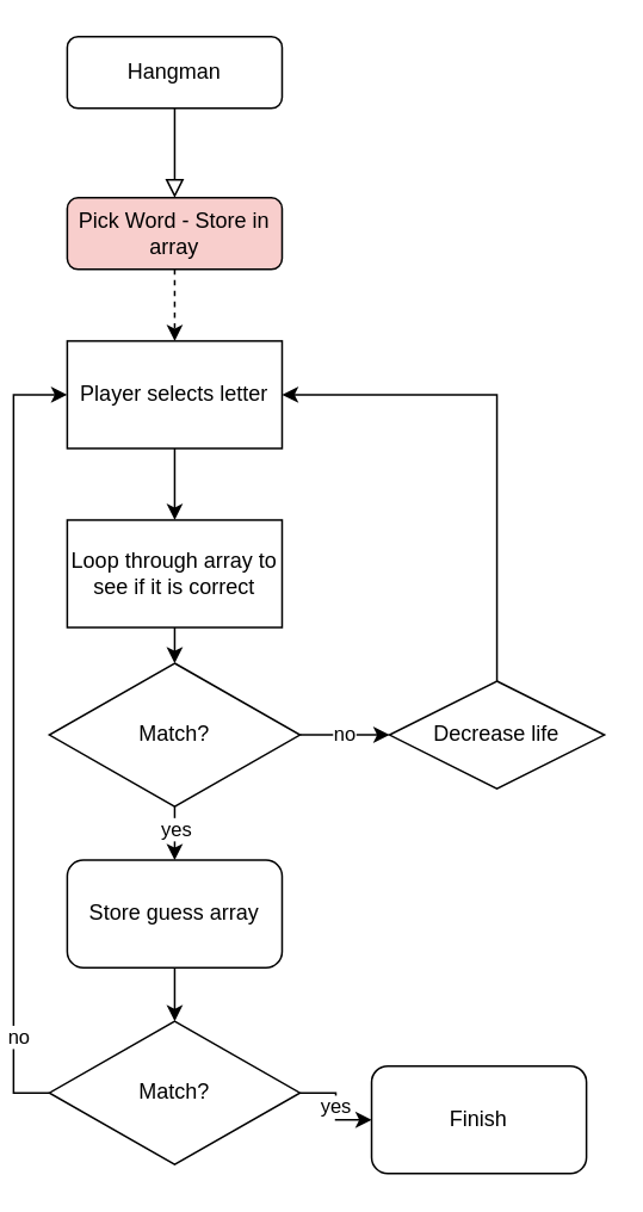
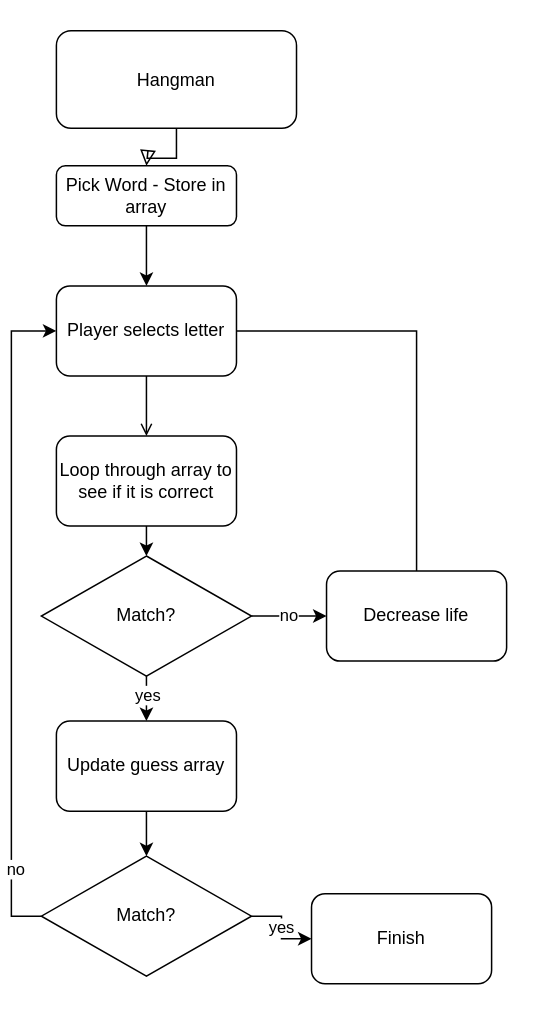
  <mxCell id="0" />
  <mxCell id="1" parent="0" />
  <mxCell id="2" value="" style="rounded=0;html=1;jettySize=auto;orthogonalLoop=1;fontSize=11;endArrow=block;endFill=0;endSize=8;strokeWidth=1;shadow=0;labelBackgroundColor=none;edgeStyle=orthogonalEdgeStyle;" parent="1" source="3" edge="1"><mxGeometry relative="1" as="geometry"><mxPoint x="90" y="110" as="targetPoint" /></mxGeometry></mxCell>
- <mxCell id="3" value="Hangman" style="rounded=1;whiteSpace=wrap;html=1;fontSize=12;glass=0;strokeWidth=1;shadow=0;" parent="1" vertex="1"><mxGeometry x="30" y="20" width="120" height="40" as="geometry" /></mxCell>
- <mxCell id="4" style="edgeStyle=orthogonalEdgeStyle;rounded=0;orthogonalLoop=1;jettySize=auto;html=1;exitX=0.5;exitY=1;exitDx=0;exitDy=0;entryX=0.5;entryY=0;entryDx=0;entryDy=0;dashed=1;" edge="1" parent="1" source="5" target="7"><mxGeometry relative="1" as="geometry" /></mxCell>
- <mxCell id="5" value="Pick Word - Store in array" style="rounded=1;whiteSpace=wrap;html=1;fontSize=12;glass=0;strokeWidth=1;shadow=0;fillColor=#f8cecc;" parent="1" vertex="1"><mxGeometry x="30" y="110" width="120" height="40" as="geometry" /></mxCell>
- <mxCell id="6" style="edgeStyle=orthogonalEdgeStyle;rounded=0;orthogonalLoop=1;jettySize=auto;html=1;exitX=0.5;exitY=1;exitDx=0;exitDy=0;entryX=0.5;entryY=0;entryDx=0;entryDy=0;" edge="1" parent="1" source="7" target="9"><mxGeometry relative="1" as="geometry" /></mxCell>
- <mxCell id="7" value="Player selects letter" style="whiteSpace=wrap;html=1;rounded=0;" vertex="1" parent="1"><mxGeometry x="30" y="190" width="120" height="60" as="geometry" /></mxCell>
+ <mxCell id="3" value="Hangman" style="rounded=1;whiteSpace=wrap;html=1;fontSize=12;glass=0;strokeWidth=1;shadow=0;" parent="1" vertex="1"><mxGeometry x="30" y="20" width="160" height="65" as="geometry" /></mxCell>
+ <mxCell id="4" style="edgeStyle=orthogonalEdgeStyle;rounded=0;orthogonalLoop=1;jettySize=auto;html=1;exitX=0.5;exitY=1;exitDx=0;exitDy=0;entryX=0.5;entryY=0;entryDx=0;entryDy=0;" edge="1" parent="1" source="5" target="7"><mxGeometry relative="1" as="geometry" /></mxCell>
+ <mxCell id="5" value="Pick Word - Store in array" style="rounded=1;whiteSpace=wrap;html=1;fontSize=12;glass=0;strokeWidth=1;shadow=0;" parent="1" vertex="1"><mxGeometry x="30" y="110" width="120" height="40" as="geometry" /></mxCell>
+ <mxCell id="6" style="edgeStyle=orthogonalEdgeStyle;rounded=0;orthogonalLoop=1;jettySize=auto;html=1;exitX=0.5;exitY=1;exitDx=0;exitDy=0;entryX=0.5;entryY=0;entryDx=0;entryDy=0;endArrow=open;" edge="1" parent="1" source="7" target="9"><mxGeometry relative="1" as="geometry" /></mxCell>
+ <mxCell id="7" value="Player selects letter" style="rounded=1;whiteSpace=wrap;html=1;" vertex="1" parent="1"><mxGeometry x="30" y="190" width="120" height="60" as="geometry" /></mxCell>
  <mxCell id="8" style="edgeStyle=orthogonalEdgeStyle;rounded=0;orthogonalLoop=1;jettySize=auto;html=1;exitX=0.5;exitY=1;exitDx=0;exitDy=0;entryX=0.5;entryY=0;entryDx=0;entryDy=0;" edge="1" parent="1" source="9" target="13"><mxGeometry relative="1" as="geometry" /></mxCell>
- <mxCell id="9" value="Loop through array to see if it is correct" style="whiteSpace=wrap;html=1;rounded=0;" vertex="1" parent="1"><mxGeometry x="30" y="290" width="120" height="60" as="geometry" /></mxCell>
+ <mxCell id="9" value="Loop through array to see if it is correct" style="rounded=1;whiteSpace=wrap;html=1;" vertex="1" parent="1"><mxGeometry x="30" y="290" width="120" height="60" as="geometry" /></mxCell>
  <mxCell id="10" value="no" style="edgeStyle=orthogonalEdgeStyle;rounded=0;orthogonalLoop=1;jettySize=auto;html=1;exitX=1;exitY=0.5;exitDx=0;exitDy=0;entryX=0;entryY=0.5;entryDx=0;entryDy=0;" edge="1" parent="1" source="13" target="17"><mxGeometry relative="1" as="geometry" /></mxCell>
  <mxCell id="11" style="edgeStyle=orthogonalEdgeStyle;rounded=0;orthogonalLoop=1;jettySize=auto;html=1;exitX=0.5;exitY=1;exitDx=0;exitDy=0;entryX=0.5;entryY=0;entryDx=0;entryDy=0;" edge="1" parent="1" source="13" target="15"><mxGeometry relative="1" as="geometry" /></mxCell>
  <mxCell id="12" value="yes" style="edgeLabel;html=1;align=center;verticalAlign=middle;resizable=0;points=[];" vertex="1" connectable="0" parent="11"><mxGeometry x="-0.2" relative="1" as="geometry"><mxPoint as="offset" /></mxGeometry></mxCell>
  <mxCell id="13" value="Match?" style="rhombus;whiteSpace=wrap;html=1;" vertex="1" parent="1"><mxGeometry x="20" y="370" width="140" height="80" as="geometry" /></mxCell>
  <mxCell id="14" style="edgeStyle=orthogonalEdgeStyle;rounded=0;orthogonalLoop=1;jettySize=auto;html=1;exitX=0.5;exitY=1;exitDx=0;exitDy=0;entryX=0.5;entryY=0;entryDx=0;entryDy=0;" edge="1" parent="1" source="15"><mxGeometry relative="1" as="geometry"><mxPoint x="90" y="570" as="targetPoint" /></mxGeometry></mxCell>
- <mxCell id="15" value="Store guess array" style="rounded=1;whiteSpace=wrap;html=1;" vertex="1" parent="1"><mxGeometry x="30" y="480" width="120" height="60" as="geometry" /></mxCell>
- <mxCell id="16" style="edgeStyle=orthogonalEdgeStyle;rounded=0;orthogonalLoop=1;jettySize=auto;html=1;exitX=0.5;exitY=0;exitDx=0;exitDy=0;entryX=1;entryY=0.5;entryDx=0;entryDy=0;" edge="1" parent="1" source="17" target="7"><mxGeometry relative="1" as="geometry" /></mxCell>
- <mxCell id="17" value="Decrease life" style="rhombus;whiteSpace=wrap;html=1;" vertex="1" parent="1"><mxGeometry x="210" y="380" width="120" height="60" as="geometry" /></mxCell>
+ <mxCell id="15" value="Update guess array" style="rounded=1;whiteSpace=wrap;html=1;" vertex="1" parent="1"><mxGeometry x="30" y="480" width="120" height="60" as="geometry" /></mxCell>
+ <mxCell id="16" style="edgeStyle=orthogonalEdgeStyle;rounded=0;orthogonalLoop=1;jettySize=auto;html=1;exitX=0.5;exitY=0;exitDx=0;exitDy=0;entryX=1;entryY=0.5;entryDx=0;entryDy=0;endArrow=none;" edge="1" parent="1" source="17" target="7"><mxGeometry relative="1" as="geometry" /></mxCell>
+ <mxCell id="17" value="Decrease life" style="rounded=1;whiteSpace=wrap;html=1;" vertex="1" parent="1"><mxGeometry x="210" y="380" width="120" height="60" as="geometry" /></mxCell>
  <mxCell id="18" value="Finish" style="rounded=1;whiteSpace=wrap;html=1;" vertex="1" parent="1"><mxGeometry x="200" y="595" width="120" height="60" as="geometry" /></mxCell>
  <mxCell id="19" style="edgeStyle=orthogonalEdgeStyle;rounded=0;orthogonalLoop=1;jettySize=auto;html=1;exitX=0;exitY=0.5;exitDx=0;exitDy=0;entryX=0;entryY=0.5;entryDx=0;entryDy=0;" edge="1" parent="1" source="22" target="7"><mxGeometry relative="1" as="geometry" /></mxCell>
  <mxCell id="20" value="no" style="edgeLabel;html=1;align=center;verticalAlign=middle;resizable=0;points=[];" vertex="1" connectable="0" parent="19"><mxGeometry x="-0.764" y="-2" relative="1" as="geometry"><mxPoint as="offset" /></mxGeometry></mxCell>
  <mxCell id="21" value="yes" style="edgeStyle=orthogonalEdgeStyle;rounded=0;orthogonalLoop=1;jettySize=auto;html=1;exitX=1;exitY=0.5;exitDx=0;exitDy=0;entryX=0;entryY=0.5;entryDx=0;entryDy=0;" edge="1" parent="1" source="22" target="18"><mxGeometry relative="1" as="geometry" /></mxCell>
  <mxCell id="22" value="Match?" style="rhombus;whiteSpace=wrap;html=1;" vertex="1" parent="1"><mxGeometry x="20" y="570" width="140" height="80" as="geometry" /></mxCell>
